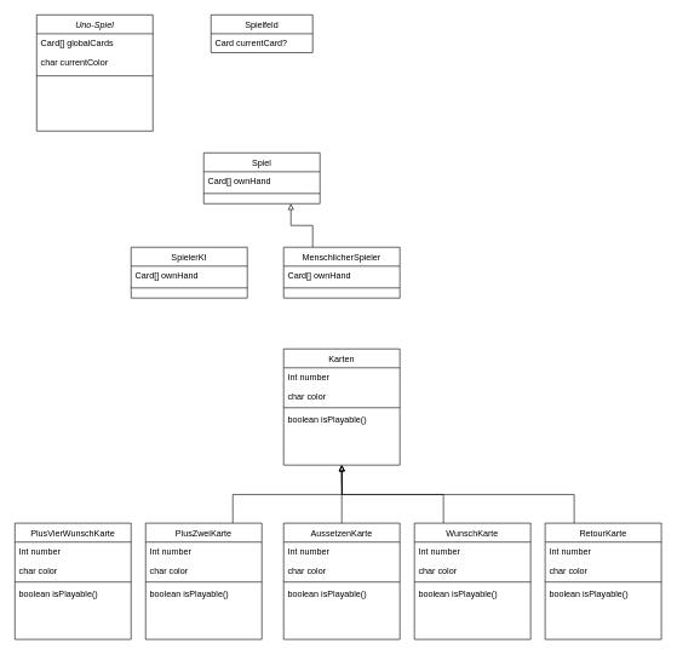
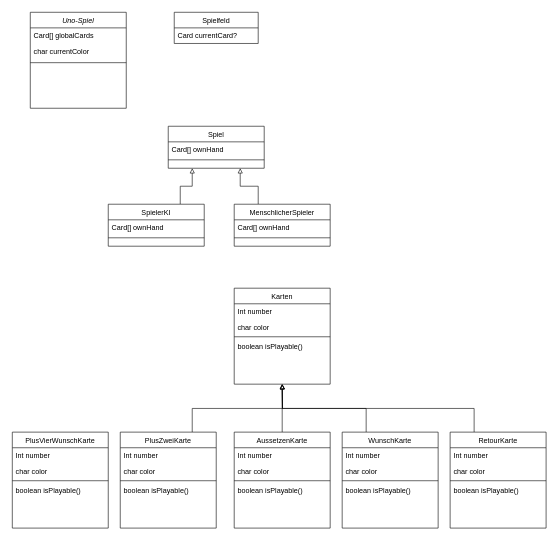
  <mxCell id="0" />
  <mxCell id="1" parent="0" />
  <mxCell id="2" value="Uno-Spiel" style="swimlane;fontStyle=2;align=center;verticalAlign=top;childLayout=stackLayout;horizontal=1;startSize=26;horizontalStack=0;resizeParent=1;resizeLast=0;collapsible=1;marginBottom=0;rounded=0;shadow=0;strokeWidth=1;" parent="1" vertex="1"><mxGeometry x="50" y="20" width="160" height="160" as="geometry"><mxRectangle x="230" y="140" width="160" height="26" as="alternateBounds" /></mxGeometry></mxCell>
  <mxCell id="3" value="Card[] globalCards&#10;" style="text;align=left;verticalAlign=top;spacingLeft=4;spacingRight=4;overflow=hidden;rotatable=0;points=[[0,0.5],[1,0.5]];portConstraint=eastwest;rounded=0;shadow=0;html=0;" parent="2" vertex="1"><mxGeometry y="26" width="160" height="26" as="geometry" /></mxCell>
  <mxCell id="4" value="char currentColor" style="text;align=left;verticalAlign=top;spacingLeft=4;spacingRight=4;overflow=hidden;rotatable=0;points=[[0,0.5],[1,0.5]];portConstraint=eastwest;rounded=0;shadow=0;html=0;" parent="2" vertex="1"><mxGeometry y="52" width="160" height="26" as="geometry" /></mxCell>
  <mxCell id="5" value="" style="line;html=1;strokeWidth=1;align=left;verticalAlign=middle;spacingTop=-1;spacingLeft=3;spacingRight=3;rotatable=0;labelPosition=right;points=[];portConstraint=eastwest;" parent="2" vertex="1"><mxGeometry y="78" width="160" height="12" as="geometry" /></mxCell>
  <mxCell id="6" value="PlusVierWunschKarte" style="swimlane;fontStyle=0;align=center;verticalAlign=top;childLayout=stackLayout;horizontal=1;startSize=26;horizontalStack=0;resizeParent=1;resizeLast=0;collapsible=1;marginBottom=0;rounded=0;shadow=0;strokeWidth=1;" parent="1" vertex="1"><mxGeometry x="20" y="720" width="160" height="160" as="geometry"><mxRectangle x="130" y="380" width="160" height="26" as="alternateBounds" /></mxGeometry></mxCell>
  <mxCell id="7" value="Int number" style="text;align=left;verticalAlign=top;spacingLeft=4;spacingRight=4;overflow=hidden;rotatable=0;points=[[0,0.5],[1,0.5]];portConstraint=eastwest;" parent="6" vertex="1"><mxGeometry y="26" width="160" height="26" as="geometry" /></mxCell>
  <mxCell id="8" value="char color" style="text;align=left;verticalAlign=top;spacingLeft=4;spacingRight=4;overflow=hidden;rotatable=0;points=[[0,0.5],[1,0.5]];portConstraint=eastwest;rounded=0;shadow=0;html=0;" parent="6" vertex="1"><mxGeometry y="52" width="160" height="26" as="geometry" /></mxCell>
  <mxCell id="9" value="" style="line;html=1;strokeWidth=1;align=left;verticalAlign=middle;spacingTop=-1;spacingLeft=3;spacingRight=3;rotatable=0;labelPosition=right;points=[];portConstraint=eastwest;" parent="6" vertex="1"><mxGeometry y="78" width="160" height="6" as="geometry" /></mxCell>
  <mxCell id="10" value="boolean isPlayable()" style="text;align=left;verticalAlign=top;spacingLeft=4;spacingRight=4;overflow=hidden;rotatable=0;points=[[0,0.5],[1,0.5]];portConstraint=eastwest;rounded=0;shadow=0;html=0;" parent="6" vertex="1"><mxGeometry y="84" width="160" height="26" as="geometry" /></mxCell>
  <mxCell id="11" style="edgeStyle=orthogonalEdgeStyle;rounded=0;orthogonalLoop=1;jettySize=auto;html=1;exitX=0.25;exitY=0;exitDx=0;exitDy=0;entryX=0.75;entryY=1;entryDx=0;entryDy=0;endArrow=block;endFill=0;" edge="1" parent="1" source="12" target="15"><mxGeometry relative="1" as="geometry" /></mxCell>
  <mxCell id="12" value="MenschlicherSpieler" style="swimlane;fontStyle=0;align=center;verticalAlign=top;childLayout=stackLayout;horizontal=1;startSize=26;horizontalStack=0;resizeParent=1;resizeLast=0;collapsible=1;marginBottom=0;rounded=0;shadow=0;strokeWidth=1;" parent="1" vertex="1"><mxGeometry x="390" y="340" width="160" height="70" as="geometry"><mxRectangle x="340" y="380" width="170" height="26" as="alternateBounds" /></mxGeometry></mxCell>
  <mxCell id="13" value="Card[] ownHand" style="text;align=left;verticalAlign=top;spacingLeft=4;spacingRight=4;overflow=hidden;rotatable=0;points=[[0,0.5],[1,0.5]];portConstraint=eastwest;" parent="12" vertex="1"><mxGeometry y="26" width="160" height="26" as="geometry" /></mxCell>
  <mxCell id="14" value="" style="line;html=1;strokeWidth=1;align=left;verticalAlign=middle;spacingTop=-1;spacingLeft=3;spacingRight=3;rotatable=0;labelPosition=right;points=[];portConstraint=eastwest;" parent="12" vertex="1"><mxGeometry y="52" width="160" height="8" as="geometry" /></mxCell>
  <mxCell id="15" value="Spiel" style="swimlane;fontStyle=0;align=center;verticalAlign=top;childLayout=stackLayout;horizontal=1;startSize=26;horizontalStack=0;resizeParent=1;resizeLast=0;collapsible=1;marginBottom=0;rounded=0;shadow=0;strokeWidth=1;" parent="1" vertex="1"><mxGeometry x="280" y="210" width="160" height="70" as="geometry"><mxRectangle x="340" y="380" width="170" height="26" as="alternateBounds" /></mxGeometry></mxCell>
  <mxCell id="16" value="Card[] ownHand" style="text;align=left;verticalAlign=top;spacingLeft=4;spacingRight=4;overflow=hidden;rotatable=0;points=[[0,0.5],[1,0.5]];portConstraint=eastwest;" parent="15" vertex="1"><mxGeometry y="26" width="160" height="26" as="geometry" /></mxCell>
  <mxCell id="17" value="" style="line;html=1;strokeWidth=1;align=left;verticalAlign=middle;spacingTop=-1;spacingLeft=3;spacingRight=3;rotatable=0;labelPosition=right;points=[];portConstraint=eastwest;" parent="15" vertex="1"><mxGeometry y="52" width="160" height="8" as="geometry" /></mxCell>
  <mxCell id="18" value="Karten" style="swimlane;fontStyle=0;align=center;verticalAlign=top;childLayout=stackLayout;horizontal=1;startSize=26;horizontalStack=0;resizeParent=1;resizeLast=0;collapsible=1;marginBottom=0;rounded=0;shadow=0;strokeWidth=1;" parent="1" vertex="1"><mxGeometry x="390" y="480" width="160" height="160" as="geometry"><mxRectangle x="130" y="380" width="160" height="26" as="alternateBounds" /></mxGeometry></mxCell>
  <mxCell id="19" value="Int number" style="text;align=left;verticalAlign=top;spacingLeft=4;spacingRight=4;overflow=hidden;rotatable=0;points=[[0,0.5],[1,0.5]];portConstraint=eastwest;" parent="18" vertex="1"><mxGeometry y="26" width="160" height="26" as="geometry" /></mxCell>
  <mxCell id="20" value="char color" style="text;align=left;verticalAlign=top;spacingLeft=4;spacingRight=4;overflow=hidden;rotatable=0;points=[[0,0.5],[1,0.5]];portConstraint=eastwest;rounded=0;shadow=0;html=0;" parent="18" vertex="1"><mxGeometry y="52" width="160" height="26" as="geometry" /></mxCell>
  <mxCell id="21" value="" style="line;html=1;strokeWidth=1;align=left;verticalAlign=middle;spacingTop=-1;spacingLeft=3;spacingRight=3;rotatable=0;labelPosition=right;points=[];portConstraint=eastwest;" parent="18" vertex="1"><mxGeometry y="78" width="160" height="6" as="geometry" /></mxCell>
  <mxCell id="22" value="boolean isPlayable()" style="text;align=left;verticalAlign=top;spacingLeft=4;spacingRight=4;overflow=hidden;rotatable=0;points=[[0,0.5],[1,0.5]];portConstraint=eastwest;rounded=0;shadow=0;html=0;" parent="18" vertex="1"><mxGeometry y="84" width="160" height="26" as="geometry" /></mxCell>
  <mxCell id="23" style="edgeStyle=orthogonalEdgeStyle;rounded=0;orthogonalLoop=1;jettySize=auto;html=1;exitX=0.75;exitY=0;exitDx=0;exitDy=0;endArrow=block;endFill=0;" edge="1" parent="1" source="24"><mxGeometry relative="1" as="geometry"><mxPoint x="470" y="640" as="targetPoint" /></mxGeometry></mxCell>
  <mxCell id="24" value="PlusZweiKarte" style="swimlane;fontStyle=0;align=center;verticalAlign=top;childLayout=stackLayout;horizontal=1;startSize=26;horizontalStack=0;resizeParent=1;resizeLast=0;collapsible=1;marginBottom=0;rounded=0;shadow=0;strokeWidth=1;" parent="1" vertex="1"><mxGeometry x="200" y="720" width="160" height="160" as="geometry"><mxRectangle x="130" y="380" width="160" height="26" as="alternateBounds" /></mxGeometry></mxCell>
  <mxCell id="25" value="Int number" style="text;align=left;verticalAlign=top;spacingLeft=4;spacingRight=4;overflow=hidden;rotatable=0;points=[[0,0.5],[1,0.5]];portConstraint=eastwest;" parent="24" vertex="1"><mxGeometry y="26" width="160" height="26" as="geometry" /></mxCell>
  <mxCell id="26" value="char color" style="text;align=left;verticalAlign=top;spacingLeft=4;spacingRight=4;overflow=hidden;rotatable=0;points=[[0,0.5],[1,0.5]];portConstraint=eastwest;rounded=0;shadow=0;html=0;" parent="24" vertex="1"><mxGeometry y="52" width="160" height="26" as="geometry" /></mxCell>
  <mxCell id="27" value="" style="line;html=1;strokeWidth=1;align=left;verticalAlign=middle;spacingTop=-1;spacingLeft=3;spacingRight=3;rotatable=0;labelPosition=right;points=[];portConstraint=eastwest;" parent="24" vertex="1"><mxGeometry y="78" width="160" height="6" as="geometry" /></mxCell>
  <mxCell id="28" value="boolean isPlayable()" style="text;align=left;verticalAlign=top;spacingLeft=4;spacingRight=4;overflow=hidden;rotatable=0;points=[[0,0.5],[1,0.5]];portConstraint=eastwest;rounded=0;shadow=0;html=0;" parent="24" vertex="1"><mxGeometry y="84" width="160" height="26" as="geometry" /></mxCell>
  <mxCell id="29" style="edgeStyle=orthogonalEdgeStyle;rounded=0;orthogonalLoop=1;jettySize=auto;html=1;exitX=0.25;exitY=0;exitDx=0;exitDy=0;endArrow=block;endFill=0;" edge="1" parent="1" source="30"><mxGeometry relative="1" as="geometry"><mxPoint x="470" y="640" as="targetPoint" /></mxGeometry></mxCell>
  <mxCell id="30" value="WunschKarte" style="swimlane;fontStyle=0;align=center;verticalAlign=top;childLayout=stackLayout;horizontal=1;startSize=26;horizontalStack=0;resizeParent=1;resizeLast=0;collapsible=1;marginBottom=0;rounded=0;shadow=0;strokeWidth=1;" parent="1" vertex="1"><mxGeometry x="570" y="720" width="160" height="160" as="geometry"><mxRectangle x="130" y="380" width="160" height="26" as="alternateBounds" /></mxGeometry></mxCell>
  <mxCell id="31" value="Int number" style="text;align=left;verticalAlign=top;spacingLeft=4;spacingRight=4;overflow=hidden;rotatable=0;points=[[0,0.5],[1,0.5]];portConstraint=eastwest;" parent="30" vertex="1"><mxGeometry y="26" width="160" height="26" as="geometry" /></mxCell>
  <mxCell id="32" value="char color" style="text;align=left;verticalAlign=top;spacingLeft=4;spacingRight=4;overflow=hidden;rotatable=0;points=[[0,0.5],[1,0.5]];portConstraint=eastwest;rounded=0;shadow=0;html=0;" parent="30" vertex="1"><mxGeometry y="52" width="160" height="26" as="geometry" /></mxCell>
  <mxCell id="33" value="" style="line;html=1;strokeWidth=1;align=left;verticalAlign=middle;spacingTop=-1;spacingLeft=3;spacingRight=3;rotatable=0;labelPosition=right;points=[];portConstraint=eastwest;" parent="30" vertex="1"><mxGeometry y="78" width="160" height="6" as="geometry" /></mxCell>
  <mxCell id="34" value="boolean isPlayable()" style="text;align=left;verticalAlign=top;spacingLeft=4;spacingRight=4;overflow=hidden;rotatable=0;points=[[0,0.5],[1,0.5]];portConstraint=eastwest;rounded=0;shadow=0;html=0;" parent="30" vertex="1"><mxGeometry y="84" width="160" height="26" as="geometry" /></mxCell>
  <mxCell id="35" style="edgeStyle=orthogonalEdgeStyle;rounded=0;orthogonalLoop=1;jettySize=auto;html=1;exitX=0.5;exitY=0;exitDx=0;exitDy=0;endArrow=block;endFill=0;" edge="1" parent="1" source="36"><mxGeometry relative="1" as="geometry"><mxPoint x="470.143" y="640" as="targetPoint" /></mxGeometry></mxCell>
  <mxCell id="36" value="AussetzenKarte" style="swimlane;fontStyle=0;align=center;verticalAlign=top;childLayout=stackLayout;horizontal=1;startSize=26;horizontalStack=0;resizeParent=1;resizeLast=0;collapsible=1;marginBottom=0;rounded=0;shadow=0;strokeWidth=1;" parent="1" vertex="1"><mxGeometry x="390" y="720" width="160" height="160" as="geometry"><mxRectangle x="130" y="380" width="160" height="26" as="alternateBounds" /></mxGeometry></mxCell>
  <mxCell id="37" value="Int number" style="text;align=left;verticalAlign=top;spacingLeft=4;spacingRight=4;overflow=hidden;rotatable=0;points=[[0,0.5],[1,0.5]];portConstraint=eastwest;" parent="36" vertex="1"><mxGeometry y="26" width="160" height="26" as="geometry" /></mxCell>
  <mxCell id="38" value="char color" style="text;align=left;verticalAlign=top;spacingLeft=4;spacingRight=4;overflow=hidden;rotatable=0;points=[[0,0.5],[1,0.5]];portConstraint=eastwest;rounded=0;shadow=0;html=0;" parent="36" vertex="1"><mxGeometry y="52" width="160" height="26" as="geometry" /></mxCell>
  <mxCell id="39" value="" style="line;html=1;strokeWidth=1;align=left;verticalAlign=middle;spacingTop=-1;spacingLeft=3;spacingRight=3;rotatable=0;labelPosition=right;points=[];portConstraint=eastwest;" parent="36" vertex="1"><mxGeometry y="78" width="160" height="6" as="geometry" /></mxCell>
  <mxCell id="40" value="boolean isPlayable()" style="text;align=left;verticalAlign=top;spacingLeft=4;spacingRight=4;overflow=hidden;rotatable=0;points=[[0,0.5],[1,0.5]];portConstraint=eastwest;rounded=0;shadow=0;html=0;" parent="36" vertex="1"><mxGeometry y="84" width="160" height="26" as="geometry" /></mxCell>
  <mxCell id="41" value="Spielfeld" style="swimlane;fontStyle=0;childLayout=stackLayout;horizontal=1;startSize=26;fillColor=none;horizontalStack=0;resizeParent=1;resizeParentMax=0;resizeLast=0;collapsible=1;marginBottom=0;" parent="1" vertex="1"><mxGeometry x="290" y="20" width="140" height="52" as="geometry" /></mxCell>
  <mxCell id="42" value="Card currentCard?" style="text;strokeColor=none;fillColor=none;align=left;verticalAlign=top;spacingLeft=4;spacingRight=4;overflow=hidden;rotatable=0;points=[[0,0.5],[1,0.5]];portConstraint=eastwest;" parent="41" vertex="1"><mxGeometry y="26" width="140" height="26" as="geometry" /></mxCell>
+ <mxCell id="43" style="edgeStyle=orthogonalEdgeStyle;rounded=0;orthogonalLoop=1;jettySize=auto;html=1;exitX=0.75;exitY=0;exitDx=0;exitDy=0;entryX=0.25;entryY=1;entryDx=0;entryDy=0;endArrow=block;endFill=0;" edge="1" parent="1" source="44" target="15"><mxGeometry relative="1" as="geometry" /></mxCell>
  <mxCell id="44" value="SpielerKI" style="swimlane;fontStyle=0;align=center;verticalAlign=top;childLayout=stackLayout;horizontal=1;startSize=26;horizontalStack=0;resizeParent=1;resizeLast=0;collapsible=1;marginBottom=0;rounded=0;shadow=0;strokeWidth=1;" parent="1" vertex="1"><mxGeometry x="180" y="340" width="160" height="70" as="geometry"><mxRectangle x="340" y="380" width="170" height="26" as="alternateBounds" /></mxGeometry></mxCell>
  <mxCell id="45" value="Card[] ownHand" style="text;align=left;verticalAlign=top;spacingLeft=4;spacingRight=4;overflow=hidden;rotatable=0;points=[[0,0.5],[1,0.5]];portConstraint=eastwest;" parent="44" vertex="1"><mxGeometry y="26" width="160" height="26" as="geometry" /></mxCell>
  <mxCell id="46" value="" style="line;html=1;strokeWidth=1;align=left;verticalAlign=middle;spacingTop=-1;spacingLeft=3;spacingRight=3;rotatable=0;labelPosition=right;points=[];portConstraint=eastwest;" parent="44" vertex="1"><mxGeometry y="52" width="160" height="8" as="geometry" /></mxCell>
  <mxCell id="47" style="edgeStyle=orthogonalEdgeStyle;rounded=0;orthogonalLoop=1;jettySize=auto;html=1;exitX=0.25;exitY=0;exitDx=0;exitDy=0;endArrow=block;endFill=0;" edge="1" parent="1" source="48"><mxGeometry relative="1" as="geometry"><mxPoint x="470" y="640" as="targetPoint" /></mxGeometry></mxCell>
  <mxCell id="48" value="RetourKarte" style="swimlane;fontStyle=0;align=center;verticalAlign=top;childLayout=stackLayout;horizontal=1;startSize=26;horizontalStack=0;resizeParent=1;resizeLast=0;collapsible=1;marginBottom=0;rounded=0;shadow=0;strokeWidth=1;" vertex="1" parent="1"><mxGeometry x="750" y="720" width="160" height="160" as="geometry"><mxRectangle x="130" y="380" width="160" height="26" as="alternateBounds" /></mxGeometry></mxCell>
  <mxCell id="49" value="Int number" style="text;align=left;verticalAlign=top;spacingLeft=4;spacingRight=4;overflow=hidden;rotatable=0;points=[[0,0.5],[1,0.5]];portConstraint=eastwest;" vertex="1" parent="48"><mxGeometry y="26" width="160" height="26" as="geometry" /></mxCell>
  <mxCell id="50" value="char color" style="text;align=left;verticalAlign=top;spacingLeft=4;spacingRight=4;overflow=hidden;rotatable=0;points=[[0,0.5],[1,0.5]];portConstraint=eastwest;rounded=0;shadow=0;html=0;" vertex="1" parent="48"><mxGeometry y="52" width="160" height="26" as="geometry" /></mxCell>
  <mxCell id="51" value="" style="line;html=1;strokeWidth=1;align=left;verticalAlign=middle;spacingTop=-1;spacingLeft=3;spacingRight=3;rotatable=0;labelPosition=right;points=[];portConstraint=eastwest;" vertex="1" parent="48"><mxGeometry y="78" width="160" height="6" as="geometry" /></mxCell>
  <mxCell id="52" value="boolean isPlayable()" style="text;align=left;verticalAlign=top;spacingLeft=4;spacingRight=4;overflow=hidden;rotatable=0;points=[[0,0.5],[1,0.5]];portConstraint=eastwest;rounded=0;shadow=0;html=0;" vertex="1" parent="48"><mxGeometry y="84" width="160" height="26" as="geometry" /></mxCell>
